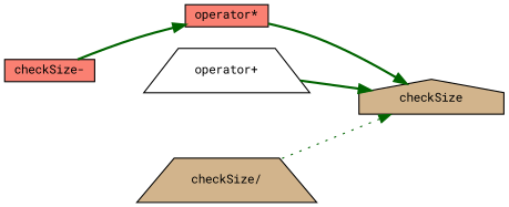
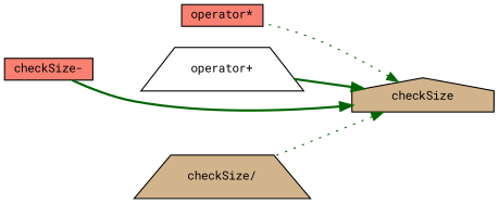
  digraph {
    fontname="Roboto Mono"
    rankdir=RL
    node [color=black fillcolor=tan fontname="Roboto Mono" fontsize=10 shape=box style=filled]
    edge [color=darkgreen dir=back fontname="Roboto Mono" fontsize=10 labelfontname=Helvetica labelfontsize=10 style=dotted]
    n1 [fontcolor=black height=0.2 label=checkSize shape=house width=0.4]
    n2 [fillcolor=salmon height=0.2 label="operator*" width=0.4]
    n3 [fillcolor=white height=0.2 label="operator+" shape=trapezium width=0.4]
    n4 [fillcolor=salmon height=0.2 label="checkSize-" width=0.4]
    n5 [height=0.2 label="checkSize/" shape=trapezium width=0.4]
-   n1 -> n2 [style=bold]
+   n1 -> n2
    n1 -> n3 [style=bold]
-   n2 -> n4 [style=bold]
+   n1 -> n4 [style=bold]
    n1 -> n5
  }
